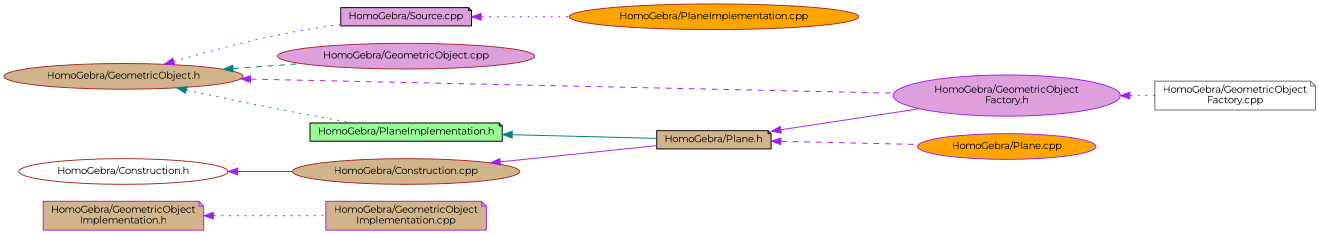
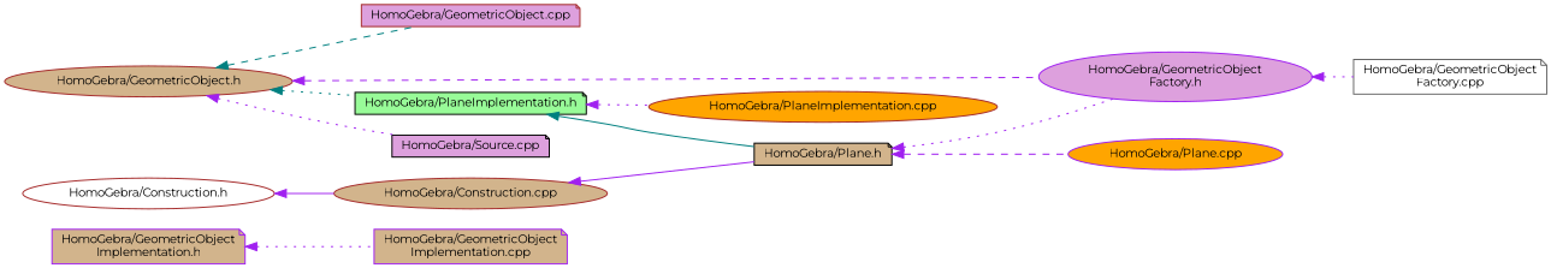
  digraph {
    fontname=Montserrat
    rankdir=LR
    node [color=brown fillcolor=tan fontname=Montserrat fontsize=10 shape=note style=filled]
    edge [color=purple dir=back fontname=Montserrat fontsize=10 labelfontname=Helvetica labelfontsize=10 style=dotted]
    n1 [color=purple fontcolor=black height=0.2 label="HomoGebra/GeometricObject\lImplementation.h" width=0.4]
    n2 [color=purple height=0.2 label="HomoGebra/GeometricObject\lImplementation.cpp" width=0.4]
    n3 [height=0.2 label="HomoGebra/GeometricObject.h" shape=ellipse width=0.4]
-   n4 [fillcolor=plum height=0.2 label="HomoGebra/GeometricObject.cpp" shape=ellipse width=0.4]
+   n4 [fillcolor=plum height=0.2 label="HomoGebra/GeometricObject.cpp" width=0.4]
    n5 [color=purple fillcolor=plum height=0.2 label="HomoGebra/GeometricObject\lFactory.h" shape=ellipse width=0.4]
    n6 [color=black fillcolor=palegreen height=0.2 label="HomoGebra/PlaneImplementation.h" width=0.4]
    n7 [color=black fillcolor=plum height=0.2 label="HomoGebra/Source.cpp" width=0.4]
    n8 [fillcolor=white height=0.2 label="HomoGebra/Construction.h" shape=ellipse width=0.4]
    n9 [height=0.2 label="HomoGebra/Construction.cpp" shape=ellipse width=0.4]
    n10 [color=gray40 fillcolor=white height=0.2 label="HomoGebra/GeometricObject\lFactory.cpp" width=0.4]
    n11 [color=black height=0.2 label="HomoGebra/Plane.h" width=0.4]
    n12 [fillcolor=orange height=0.2 label="HomoGebra/PlaneImplementation.cpp" shape=ellipse width=0.4]
    n13 [color=purple fillcolor=orange height=0.2 label="HomoGebra/Plane.cpp" shape=ellipse width=0.4]
    n1 -> n2
    n3 -> n4 [color=teal style=dashed]
    n3 -> n5 [style=dashed]
    n3 -> n6 [color=teal]
    n3 -> n7
    n5 -> n10
    n6 -> n11 [color=teal style=solid]
-   n7 -> n12
+   n6 -> n12
    n8 -> n9 [style=solid]
    n9 -> n11 [style=solid]
-   n11 -> n5 [style=solid]
+   n11 -> n5
    n11 -> n13 [style=dashed]
  }
